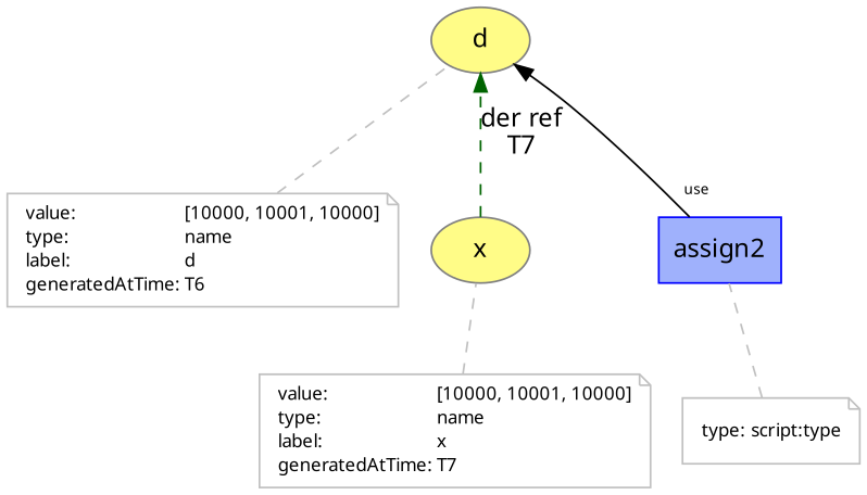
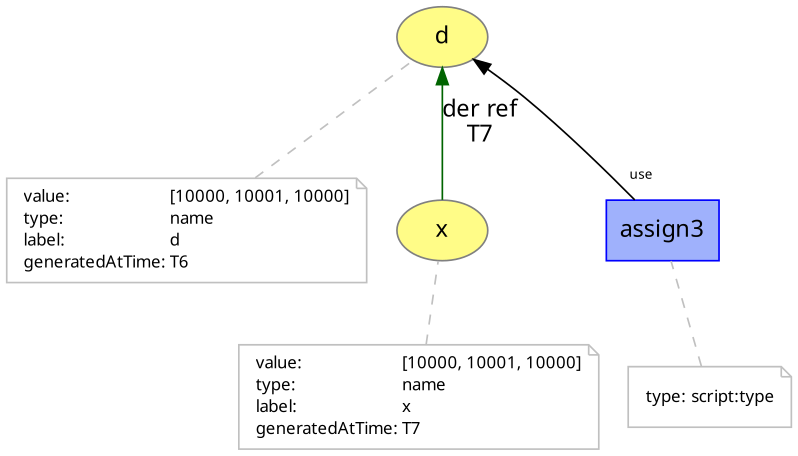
  digraph {
    fontname="Noto Sans"
    rankdir=BT
    node [color=gray fontname="Noto Sans" shape=note]
    edge [arrowhead=none color=gray fontname="Noto Sans" style=dashed]
    n1 [color="#808080" fillcolor="#FFFC87" label=d style=filled shape=""]
    n2 [fontcolor=black fontsize=10 label=<<TABLE cellpadding="0" border="0"> 	<TR> 	    <TD align="left">value:</TD> 	    <TD align="left">[10000, 10001, 10000]</TD> 	</TR> 	<TR> 	    <TD align="left">type:</TD> 	    <TD align="left">name</TD> 	</TR> 	<TR> 	    <TD align="left">label:</TD> 	    <TD align="left">d</TD> 	</TR> 	<TR> 	    <TD align="left">generatedAtTime:</TD> 	    <TD align="left">T6</TD> 	</TR> </TABLE>>]
    n3 [color="#808080" fillcolor="#FFFC87" label=x style=filled shape=""]
-   n4 [color="#0000FF" fillcolor="#9FB1FC" label=assign2 shape=polygon sides=4 style=filled]
+   n4 [color="#0000FF" fillcolor="#9FB1FC" label=assign3 shape=polygon sides=4 style=filled]
    n5 [fontcolor=black fontsize=10 label=<<TABLE cellpadding="0" border="0"> 	<TR> 	    <TD align="left">value:</TD> 	    <TD align="left">[10000, 10001, 10000]</TD> 	</TR> 	<TR> 	    <TD align="left">type:</TD> 	    <TD align="left">name</TD> 	</TR> 	<TR> 	    <TD align="left">label:</TD> 	    <TD align="left">x</TD> 	</TR> 	<TR> 	    <TD align="left">generatedAtTime:</TD> 	    <TD align="left">T7</TD> 	</TR> </TABLE>>]
    n6 [fontcolor=black fontsize=10 label=<<TABLE cellpadding="0" border="0"> 	<TR> 	    <TD align="left">type:</TD> 	    <TD align="left">script:type</TD> 	</TR> </TABLE>>]
    n2 -> n1
-   n3 -> n1 [color=darkgreen label="der ref\nT7" labelangle=60.0 labeldistance=1.5 labelfontsize=8 rotation=20 arrowhead=""]
+   n3 -> n1 [color=darkgreen label="der ref\nT7" labelangle=60.0 labeldistance=1.5 labelfontsize=8 rotation=20 arrowhead="" style=""]
    n4 -> n1 [labelangle=60.0 labeldistance=1.5 labelfontsize=8 rotation=20 taillabel=use arrowhead="" color="" style=""]
    n5 -> n3
    n6 -> n4
  }
